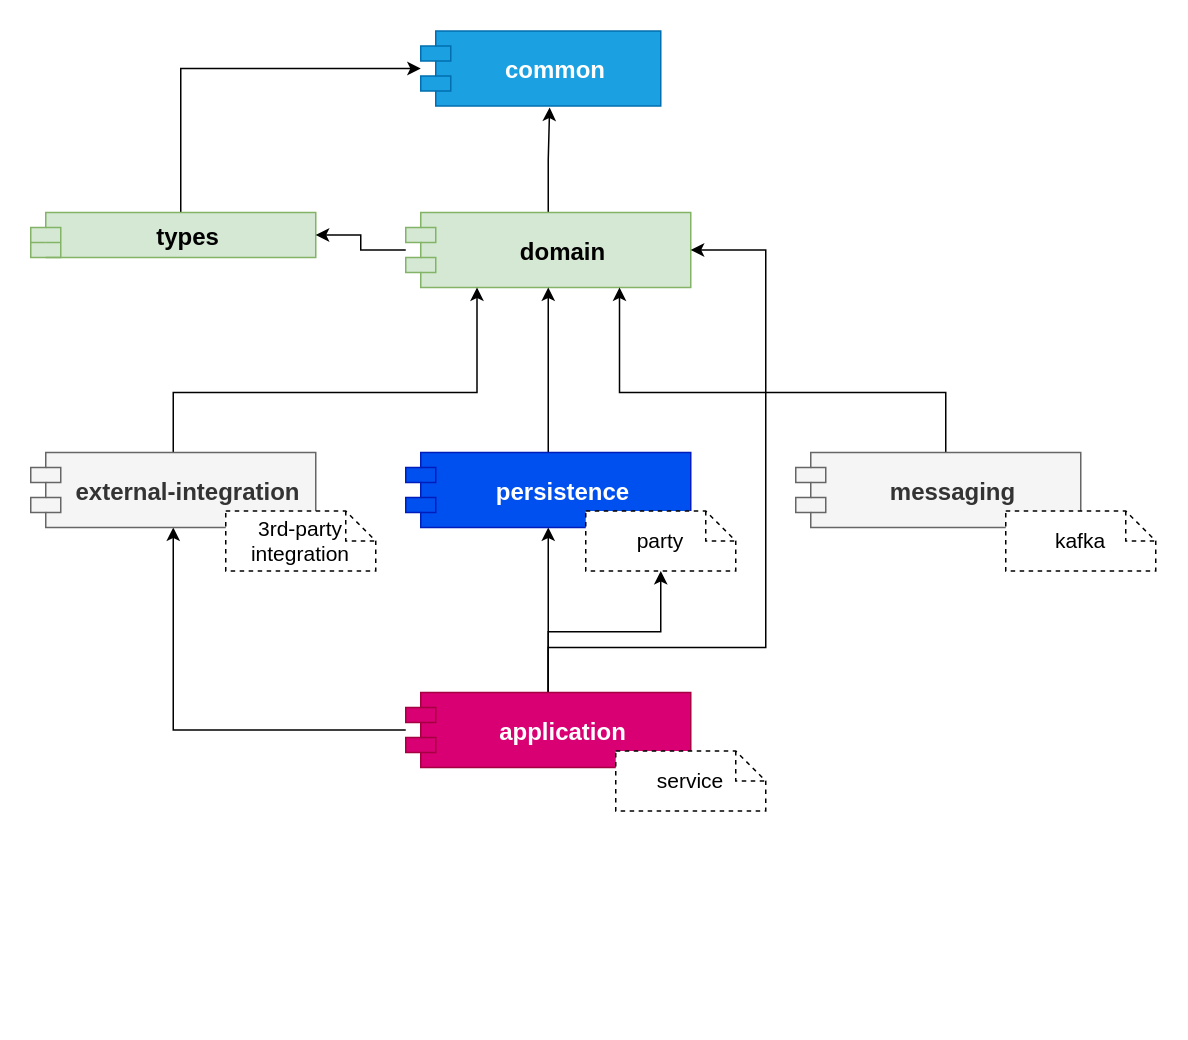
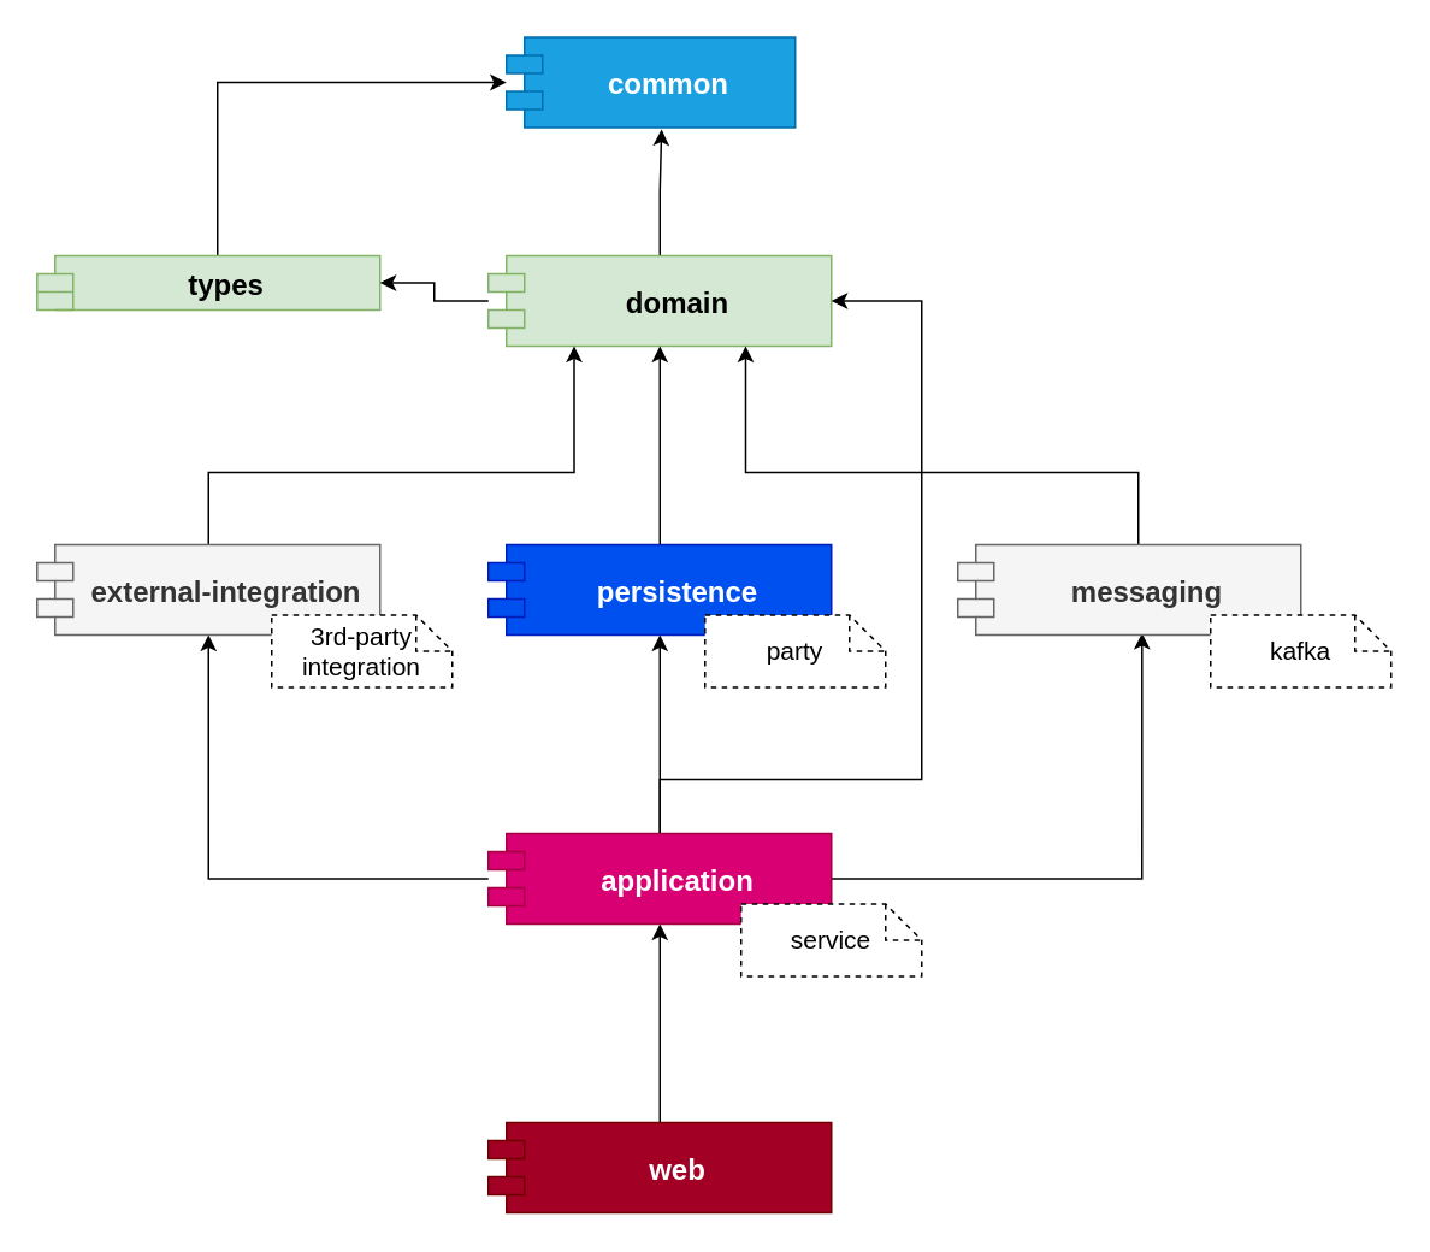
  <mxCell id="0" />
  <mxCell id="1" parent="0" />
  <mxCell id="2" value="common" style="shape=module;align=left;spacingLeft=20;align=center;verticalAlign=middle;fontStyle=1;fontSize=16;fillColor=#1ba1e2;strokeColor=#006EAF;fontColor=#ffffff;" vertex="1" parent="1"><mxGeometry x="280" y="20" width="160" height="50" as="geometry" /></mxCell>
  <mxCell id="3" style="edgeStyle=orthogonalEdgeStyle;rounded=0;orthogonalLoop=1;jettySize=auto;html=1;fontSize=16;" edge="1" parent="1" source="4" target="2"><mxGeometry relative="1" as="geometry"><Array as="points"><mxPoint x="120" y="45" /></Array></mxGeometry></mxCell>
  <mxCell id="4" value="types" style="shape=module;align=left;spacingLeft=20;align=center;verticalAlign=middle;fontStyle=1;fontSize=16;fillColor=#d5e8d4;strokeColor=#82b366;" vertex="1" parent="1"><mxGeometry x="20" y="141" width="190" height="30" as="geometry" /></mxCell>
  <mxCell id="5" style="edgeStyle=orthogonalEdgeStyle;rounded=0;orthogonalLoop=1;jettySize=auto;html=1;entryX=0.537;entryY=1.02;entryDx=0;entryDy=0;entryPerimeter=0;fontSize=16;" edge="1" parent="1" source="7" target="2"><mxGeometry relative="1" as="geometry" /></mxCell>
  <mxCell id="6" style="edgeStyle=orthogonalEdgeStyle;rounded=0;orthogonalLoop=1;jettySize=auto;html=1;entryX=1;entryY=0.5;entryDx=0;entryDy=0;fontSize=16;" edge="1" parent="1" source="7" target="4"><mxGeometry relative="1" as="geometry" /></mxCell>
  <mxCell id="7" value="domain" style="shape=module;align=left;spacingLeft=20;align=center;verticalAlign=middle;fontStyle=1;fontSize=16;fillColor=#d5e8d4;strokeColor=#82b366;" vertex="1" parent="1"><mxGeometry x="270" y="141" width="190" height="50" as="geometry" /></mxCell>
+ <mxCell id="8" style="edgeStyle=orthogonalEdgeStyle;rounded=0;orthogonalLoop=1;jettySize=auto;html=1;entryX=0.5;entryY=1;entryDx=0;entryDy=0;fontSize=16;" edge="1" parent="1" source="9" target="14"><mxGeometry relative="1" as="geometry" /></mxCell>
+ <mxCell id="9" value="web" style="shape=module;align=left;spacingLeft=20;align=center;verticalAlign=middle;fontStyle=1;fontSize=16;fillColor=#a20025;strokeColor=#6F0000;fontColor=#ffffff;" vertex="1" parent="1"><mxGeometry x="270" y="621" width="190" height="50" as="geometry" /></mxCell>
  <mxCell id="10" style="edgeStyle=orthogonalEdgeStyle;rounded=0;orthogonalLoop=1;jettySize=auto;html=1;entryX=0.5;entryY=1;entryDx=0;entryDy=0;fontSize=16;" edge="1" parent="1" source="14" target="16"><mxGeometry relative="1" as="geometry" /></mxCell>
- <mxCell id="11" style="edgeStyle=orthogonalEdgeStyle;rounded=0;orthogonalLoop=1;jettySize=auto;html=1;fontSize=16;" edge="1" parent="1" source="14" target="24"><mxGeometry relative="1" as="geometry" /></mxCell>
+ <mxCell id="11" style="edgeStyle=orthogonalEdgeStyle;rounded=0;orthogonalLoop=1;jettySize=auto;html=1;entryX=0.537;entryY=0.98;entryDx=0;entryDy=0;entryPerimeter=0;fontSize=16;" edge="1" parent="1" source="14" target="18"><mxGeometry relative="1" as="geometry" /></mxCell>
  <mxCell id="12" style="edgeStyle=orthogonalEdgeStyle;rounded=0;orthogonalLoop=1;jettySize=auto;html=1;entryX=0.5;entryY=1;entryDx=0;entryDy=0;fontSize=16;" edge="1" parent="1" source="14" target="20"><mxGeometry relative="1" as="geometry" /></mxCell>
  <mxCell id="13" style="edgeStyle=orthogonalEdgeStyle;rounded=0;orthogonalLoop=1;jettySize=auto;html=1;entryX=1;entryY=0.5;entryDx=0;entryDy=0;fontSize=16;" edge="1" parent="1" source="14" target="7"><mxGeometry relative="1" as="geometry"><Array as="points"><mxPoint x="365" y="431" /><mxPoint x="510" y="431" /><mxPoint x="510" y="166" /></Array></mxGeometry></mxCell>
  <mxCell id="14" value="application" style="shape=module;align=left;spacingLeft=20;align=center;verticalAlign=middle;fontStyle=1;fontSize=16;fillColor=#d80073;strokeColor=#A50040;fontColor=#ffffff;" vertex="1" parent="1"><mxGeometry x="270" y="461" width="190" height="50" as="geometry" /></mxCell>
  <mxCell id="15" style="edgeStyle=orthogonalEdgeStyle;rounded=0;orthogonalLoop=1;jettySize=auto;html=1;entryX=0.5;entryY=1;entryDx=0;entryDy=0;fontSize=16;" edge="1" parent="1" source="16" target="7"><mxGeometry relative="1" as="geometry" /></mxCell>
  <mxCell id="16" value="persistence" style="shape=module;align=left;spacingLeft=20;align=center;verticalAlign=middle;fontStyle=1;fontSize=16;fillColor=#0050ef;strokeColor=#001DBC;fontColor=#ffffff;" vertex="1" parent="1"><mxGeometry x="270" y="301" width="190" height="50" as="geometry" /></mxCell>
  <mxCell id="17" style="edgeStyle=orthogonalEdgeStyle;rounded=0;orthogonalLoop=1;jettySize=auto;html=1;entryX=0.75;entryY=1;entryDx=0;entryDy=0;fontSize=16;" edge="1" parent="1" source="18" target="7"><mxGeometry relative="1" as="geometry"><Array as="points"><mxPoint x="630" y="261" /><mxPoint x="413" y="261" /></Array></mxGeometry></mxCell>
  <mxCell id="18" value="messaging" style="shape=module;align=left;spacingLeft=20;align=center;verticalAlign=middle;fontStyle=1;fontSize=16;fillColor=#f5f5f5;strokeColor=#666666;fontColor=#333333;" vertex="1" parent="1"><mxGeometry x="530" y="301" width="190" height="50" as="geometry" /></mxCell>
  <mxCell id="19" style="edgeStyle=orthogonalEdgeStyle;rounded=0;orthogonalLoop=1;jettySize=auto;html=1;entryX=0.25;entryY=1;entryDx=0;entryDy=0;fontSize=16;" edge="1" parent="1" source="20" target="7"><mxGeometry relative="1" as="geometry"><Array as="points"><mxPoint x="115" y="261" /><mxPoint x="318" y="261" /></Array></mxGeometry></mxCell>
  <mxCell id="20" value="external-integration" style="shape=module;align=left;spacingLeft=20;align=center;verticalAlign=middle;fontStyle=1;fontSize=16;fillColor=#f5f5f5;strokeColor=#666666;fontColor=#333333;" vertex="1" parent="1"><mxGeometry x="20" y="301" width="190" height="50" as="geometry" /></mxCell>
  <mxCell id="21" value="service" style="shape=note;size=20;whiteSpace=wrap;html=1;fontSize=14;dashed=1;" vertex="1" parent="1"><mxGeometry x="410" y="500" width="100" height="40" as="geometry" /></mxCell>
  <mxCell id="22" value="kafka" style="shape=note;size=20;whiteSpace=wrap;html=1;fontSize=14;dashed=1;" vertex="1" parent="1"><mxGeometry x="670" y="340" width="100" height="40" as="geometry" /></mxCell>
  <mxCell id="23" value="3rd-party integration" style="shape=note;size=20;whiteSpace=wrap;html=1;fontSize=14;dashed=1;" vertex="1" parent="1"><mxGeometry x="150" y="340" width="100" height="40" as="geometry" /></mxCell>
  <mxCell id="24" value="party" style="shape=note;size=20;whiteSpace=wrap;html=1;fontSize=14;dashed=1;" vertex="1" parent="1"><mxGeometry x="390" y="340" width="100" height="40" as="geometry" /></mxCell>
